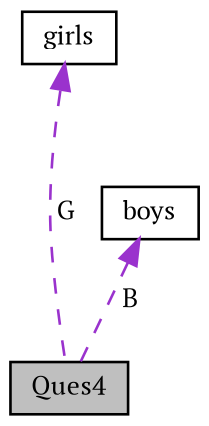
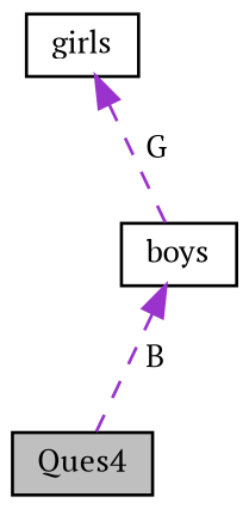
  digraph {
    fontname="PT Serif"
    node [color=black fillcolor=white fontname="PT Serif" fontsize=10 shape=record style=filled]
    edge [color=darkorchid3 dir=back fontname="PT Serif" fontsize=10 labelfontname=Helvetica labelfontsize=10 style=dashed]
    n1 [fillcolor=grey75 fontcolor=black height=0.2 label=Ques4 width=0.4]
    n2 [height=0.2 label=girls width=0.4]
    n3 [height=0.2 label=boys width=0.4]
-   n2 -> n1 [label=" G"]
+   n2 -> n3 [label=" G"]
    n3 -> n1 [label=" B"]
  }
